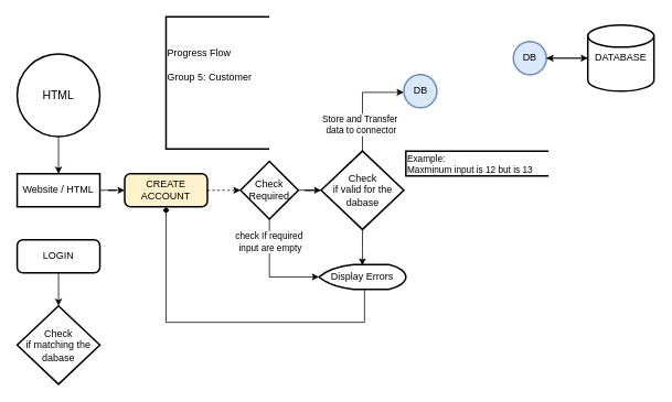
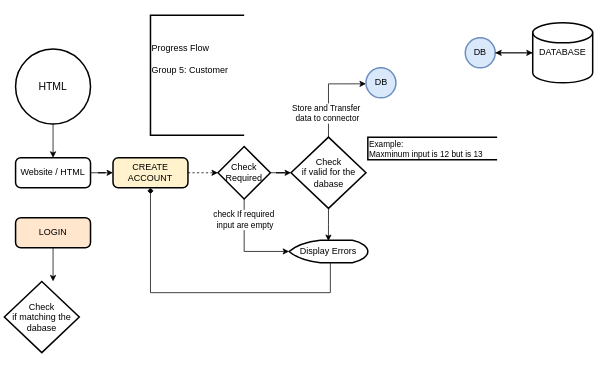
  <mxCell id="0" />
  <mxCell id="1" parent="0" />
  <mxCell id="2" style="edgeStyle=orthogonalEdgeStyle;rounded=0;orthogonalLoop=1;jettySize=auto;html=1;entryX=0.5;entryY=0;entryDx=0;entryDy=0;" edge="1" parent="1" source="3" target="7"><mxGeometry relative="1" as="geometry" /></mxCell>
  <mxCell id="3" value="&lt;font style=&quot;font-size: 14px;&quot;&gt;HTML&lt;/font&gt;" style="strokeWidth=2;html=1;shape=mxgraph.flowchart.start_2;whiteSpace=wrap;" vertex="1" parent="1"><mxGeometry x="20" y="65" width="100" height="100" as="geometry" /></mxCell>
  <mxCell id="4" value="DATABASE" style="strokeWidth=2;html=1;shape=mxgraph.flowchart.database;whiteSpace=wrap;" vertex="1" parent="1"><mxGeometry x="710" y="30" width="80" height="80" as="geometry" /></mxCell>
  <mxCell id="5" value="&lt;div&gt;Progress Flow&lt;/div&gt;&lt;div&gt;&lt;br&gt;&lt;/div&gt;&lt;div&gt;Group 5: Customer&lt;/div&gt;&lt;div&gt;&lt;br&gt;&lt;/div&gt;&lt;div&gt;&lt;br&gt;&lt;/div&gt;&lt;div&gt;&lt;br&gt;&lt;/div&gt;" style="strokeWidth=2;html=1;shape=mxgraph.flowchart.annotation_1;align=left;pointerEvents=1;" vertex="1" parent="1"><mxGeometry x="200" y="20" width="125" height="160" as="geometry" /></mxCell>
  <mxCell id="6" style="edgeStyle=orthogonalEdgeStyle;rounded=0;orthogonalLoop=1;jettySize=auto;html=1;entryX=0;entryY=0.5;entryDx=0;entryDy=0;" edge="1" parent="1" source="7" target="8"><mxGeometry relative="1" as="geometry" /></mxCell>
- <mxCell id="7" value="Website / HTML" style="whiteSpace=wrap;html=1;absoluteArcSize=1;arcSize=14;strokeWidth=2;rounded=0;" vertex="1" parent="1"><mxGeometry x="20" y="210" width="100" height="40" as="geometry" /></mxCell>
+ <mxCell id="7" value="Website / HTML" style="rounded=1;whiteSpace=wrap;html=1;absoluteArcSize=1;arcSize=14;strokeWidth=2;" vertex="1" parent="1"><mxGeometry x="20" y="210" width="100" height="40" as="geometry" /></mxCell>
  <mxCell id="8" value="CREATE ACCOUNT" style="rounded=1;whiteSpace=wrap;html=1;absoluteArcSize=1;arcSize=14;strokeWidth=2;fillColor=#fff2cc;" vertex="1" parent="1"><mxGeometry x="150" y="210" width="100" height="40" as="geometry" /></mxCell>
  <mxCell id="9" value="" style="edgeStyle=orthogonalEdgeStyle;rounded=0;orthogonalLoop=1;jettySize=auto;html=1;" edge="1" parent="1" source="10" target="26"><mxGeometry relative="1" as="geometry"><Array as="points"><mxPoint x="70" y="360" /><mxPoint x="70" y="360" /></Array></mxGeometry></mxCell>
- <mxCell id="10" value="LOGIN" style="rounded=1;whiteSpace=wrap;html=1;absoluteArcSize=1;arcSize=14;strokeWidth=2;" vertex="1" parent="1"><mxGeometry x="20" y="290" width="100" height="40" as="geometry" /></mxCell>
+ <mxCell id="10" value="LOGIN" style="rounded=1;whiteSpace=wrap;html=1;absoluteArcSize=1;arcSize=14;strokeWidth=2;fillColor=#ffe6cc;" vertex="1" parent="1"><mxGeometry x="20" y="290" width="100" height="40" as="geometry" /></mxCell>
  <mxCell id="11" style="edgeStyle=orthogonalEdgeStyle;rounded=0;orthogonalLoop=1;jettySize=auto;html=1;entryX=0.499;entryY=0.035;entryDx=0;entryDy=0;entryPerimeter=0;" edge="1" parent="1" source="12" target="20"><mxGeometry relative="1" as="geometry"><mxPoint x="437.5" y="320" as="targetPoint" /></mxGeometry></mxCell>
  <mxCell id="12" value="Check&lt;div&gt;&lt;span style=&quot;background-color: initial;&quot;&gt;if valid for the dabase&lt;/span&gt;&lt;br&gt;&lt;/div&gt;" style="strokeWidth=2;html=1;shape=mxgraph.flowchart.decision;whiteSpace=wrap;" vertex="1" parent="1"><mxGeometry x="387.5" y="182.5" width="100" height="95" as="geometry" /></mxCell>
  <mxCell id="13" value="DB" style="strokeWidth=2;html=1;shape=mxgraph.flowchart.start_2;whiteSpace=wrap;fillColor=#dae8fc;strokeColor=#6c8ebf;" vertex="1" parent="1"><mxGeometry x="487.5" y="90" width="40" height="40" as="geometry" /></mxCell>
  <mxCell id="14" style="edgeStyle=orthogonalEdgeStyle;rounded=0;orthogonalLoop=1;jettySize=auto;html=1;entryX=-0.002;entryY=0.534;entryDx=0;entryDy=0;entryPerimeter=0;" edge="1" parent="1" source="12" target="13"><mxGeometry relative="1" as="geometry" /></mxCell>
  <mxCell id="15" value="Store and Transfer&amp;nbsp;&lt;div&gt;data to connector&lt;/div&gt;" style="edgeLabel;html=1;align=center;verticalAlign=middle;resizable=0;points=[];" vertex="1" connectable="0" parent="14"><mxGeometry x="-0.466" y="2" relative="1" as="geometry"><mxPoint as="offset" /></mxGeometry></mxCell>
  <mxCell id="16" value="DB" style="strokeWidth=2;html=1;shape=mxgraph.flowchart.start_2;whiteSpace=wrap;fillColor=#dae8fc;strokeColor=#6c8ebf;" vertex="1" parent="1"><mxGeometry x="620" y="50" width="40" height="40" as="geometry" /></mxCell>
  <mxCell id="17" style="edgeStyle=orthogonalEdgeStyle;rounded=0;orthogonalLoop=1;jettySize=auto;html=1;entryX=0;entryY=0.5;entryDx=0;entryDy=0;entryPerimeter=0;" edge="1" parent="1" source="16" target="4"><mxGeometry relative="1" as="geometry" /></mxCell>
  <mxCell id="18" style="edgeStyle=orthogonalEdgeStyle;rounded=0;orthogonalLoop=1;jettySize=auto;html=1;entryX=1;entryY=0.5;entryDx=0;entryDy=0;entryPerimeter=0;" edge="1" parent="1" source="4" target="16"><mxGeometry relative="1" as="geometry" /></mxCell>
  <mxCell id="19" style="edgeStyle=orthogonalEdgeStyle;rounded=0;orthogonalLoop=1;jettySize=auto;html=1;entryX=0.5;entryY=1;entryDx=0;entryDy=0;endArrow=diamond;" edge="1" parent="1" source="20" target="8"><mxGeometry relative="1" as="geometry"><mxPoint x="340" y="390" as="targetPoint" /><Array as="points"><mxPoint x="440" y="390" /><mxPoint x="200" y="390" /></Array></mxGeometry></mxCell>
  <mxCell id="20" value="Display Errors" style="strokeWidth=2;html=1;shape=mxgraph.flowchart.display;whiteSpace=wrap;" vertex="1" parent="1"><mxGeometry x="385" y="320" width="105" height="30" as="geometry" /></mxCell>
  <mxCell id="21" style="edgeStyle=orthogonalEdgeStyle;rounded=0;orthogonalLoop=1;jettySize=auto;html=1;entryX=0;entryY=0.5;entryDx=0;entryDy=0;entryPerimeter=0;" edge="1" parent="1" source="23" target="20"><mxGeometry relative="1" as="geometry"><mxPoint x="325" y="330" as="targetPoint" /><Array as="points"><mxPoint x="325" y="335" /></Array></mxGeometry></mxCell>
  <mxCell id="22" value="check If required&amp;nbsp;&lt;div&gt;input are empty&lt;/div&gt;" style="edgeLabel;html=1;align=center;verticalAlign=middle;resizable=0;points=[];" vertex="1" connectable="0" parent="21"><mxGeometry x="-0.587" relative="1" as="geometry"><mxPoint as="offset" /></mxGeometry></mxCell>
  <mxCell id="23" value="Check Required" style="strokeWidth=2;html=1;shape=mxgraph.flowchart.decision;whiteSpace=wrap;" vertex="1" parent="1"><mxGeometry x="290" y="195" width="70" height="70" as="geometry" /></mxCell>
  <mxCell id="24" style="edgeStyle=orthogonalEdgeStyle;rounded=0;orthogonalLoop=1;jettySize=auto;html=1;entryX=0;entryY=0.5;entryDx=0;entryDy=0;entryPerimeter=0;" edge="1" parent="1" source="23" target="12"><mxGeometry relative="1" as="geometry" /></mxCell>
  <mxCell id="25" style="edgeStyle=orthogonalEdgeStyle;rounded=0;orthogonalLoop=1;jettySize=auto;html=1;entryX=0;entryY=0.5;entryDx=0;entryDy=0;entryPerimeter=0;dashed=1;" edge="1" parent="1" source="8" target="23"><mxGeometry relative="1" as="geometry" /></mxCell>
- <mxCell id="26" value="Check&lt;div&gt;&lt;span style=&quot;background-color: initial;&quot;&gt;if matching the dabase&lt;/span&gt;&lt;br&gt;&lt;/div&gt;" style="strokeWidth=2;html=1;shape=mxgraph.flowchart.decision;whiteSpace=wrap;" vertex="1" parent="1"><mxGeometry x="20" y="370" width="100" height="95" as="geometry" /></mxCell>
+ <mxCell id="26" value="Check&lt;div&gt;&lt;span style=&quot;background-color: initial;&quot;&gt;if matching the dabase&lt;/span&gt;&lt;br&gt;&lt;/div&gt;" style="strokeWidth=2;html=1;shape=mxgraph.flowchart.decision;whiteSpace=wrap;" vertex="1" parent="1"><mxGeometry x="5" y="375" width="100" height="95" as="geometry" /></mxCell>
  <mxCell id="27" value="&lt;font style=&quot;font-size: 11px;&quot;&gt;Example:&lt;/font&gt;&lt;div style=&quot;font-size: 11px;&quot;&gt;&lt;font style=&quot;font-size: 11px;&quot;&gt;Maxminum input is 12 but is 13&lt;/font&gt;&lt;/div&gt;" style="strokeWidth=2;html=1;shape=mxgraph.flowchart.annotation_1;align=left;pointerEvents=1;" vertex="1" parent="1"><mxGeometry x="490" y="182.5" width="172.5" height="30" as="geometry" /></mxCell>
